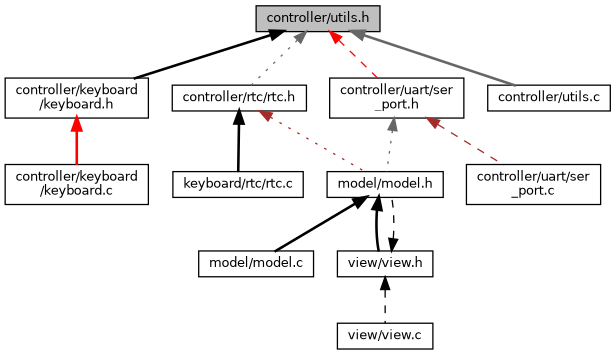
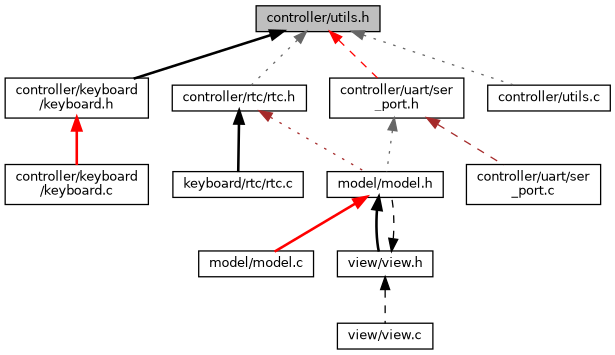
  digraph {
    node [color=black fillcolor=white fontname=Helvetica fontsize=10 shape=record style=filled]
    edge [color=black dir=back fontname=Helvetica fontsize=10 labelfontname=Helvetica labelfontsize=10 style=bold]
    n1 [fillcolor=grey75 fontcolor=black height=0.2 label="controller/utils.h" width=0.4]
    n2 [height=0.2 label="controller/keyboard\l/keyboard.h" width=0.4]
    n3 [height=0.2 label="controller/rtc/rtc.h" width=0.4]
    n4 [height=0.2 label="controller/uart/ser\l_port.h" width=0.4]
    n5 [height=0.2 label="controller/utils.c" width=0.4]
    n6 [height=0.2 label="controller/keyboard\l/keyboard.c" width=0.4]
    n7 [height=0.2 label="model/model.h" width=0.4]
    n8 [height=0.2 label="keyboard/rtc/rtc.c" width=0.4]
    n9 [height=0.2 label="controller/uart/ser\l_port.c" width=0.4]
    n10 [height=0.2 label="model/model.c" width=0.4]
    n11 [height=0.2 label="view/view.h" width=0.4]
    n12 [height=0.2 label="view/view.c" width=0.4]
    n1 -> n2
    n1 -> n3 [color=gray40 style=dotted]
    n1 -> n4 [color=red style=dashed]
-   n1 -> n5 [color=gray40]
+   n1 -> n5 [color=gray40 style=dotted]
    n2 -> n6 [color=red]
    n3 -> n7 [color=brown style=dotted]
    n3 -> n8
    n4 -> n7 [color=gray40 style=dotted]
    n4 -> n9 [color=brown style=dashed]
-   n7 -> n10
+   n7 -> n10 [color=red]
    n7 -> n11
    n11 -> n7 [style=dashed]
    n11 -> n12 [style=dashed]
  }
